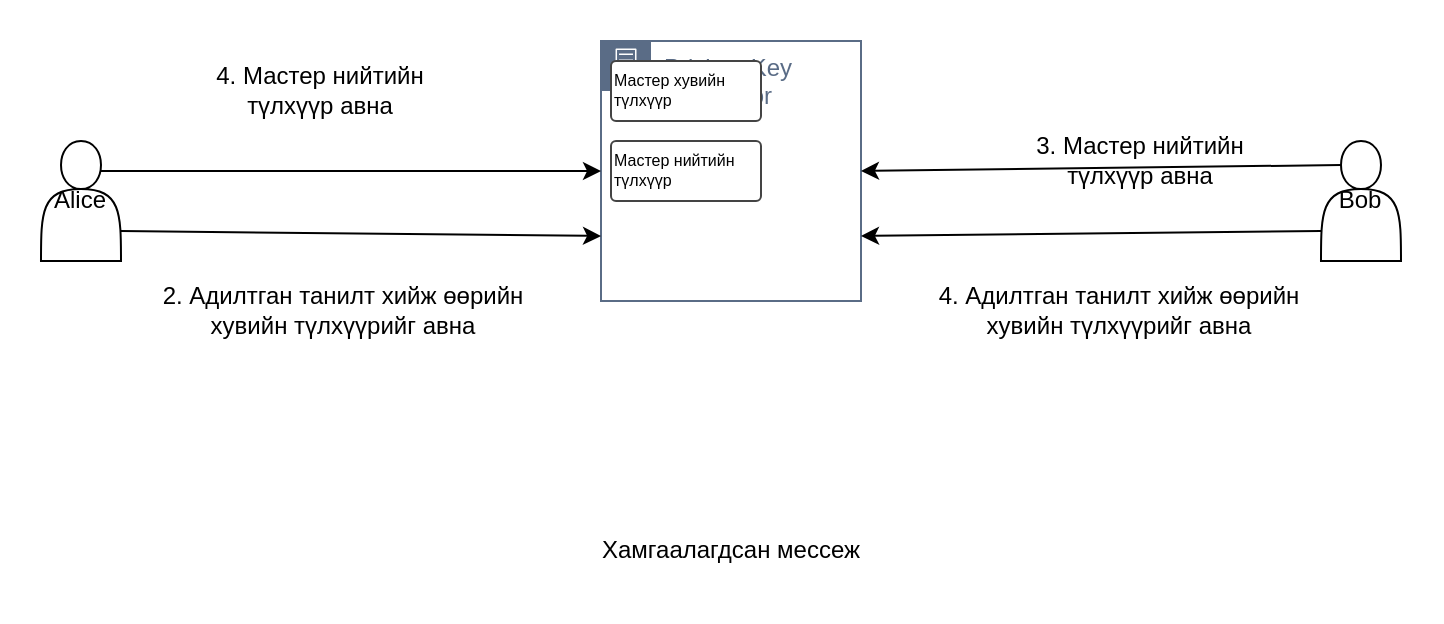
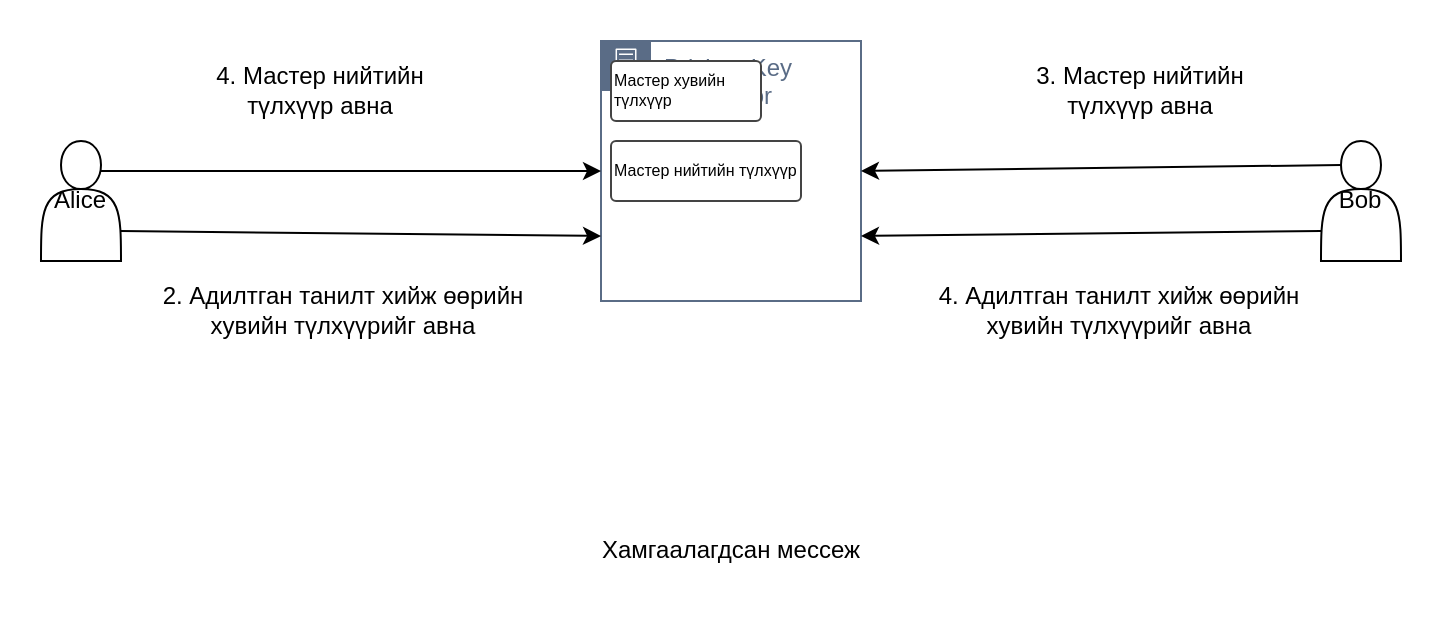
  <mxCell id="0" />
  <mxCell id="1" parent="0" />
  <mxCell id="2" value="Priviate Key Generator" style="points=[[0,0],[0.25,0],[0.5,0],[0.75,0],[1,0],[1,0.25],[1,0.5],[1,0.75],[1,1],[0.75,1],[0.5,1],[0.25,1],[0,1],[0,0.75],[0,0.5],[0,0.25]];outlineConnect=0;gradientColor=none;html=1;whiteSpace=wrap;fontSize=12;fontStyle=0;container=1;pointerEvents=0;collapsible=0;recursiveResize=0;shape=mxgraph.aws4.group;grIcon=mxgraph.aws4.group_on_premise;strokeColor=#5A6C86;fillColor=none;verticalAlign=top;align=left;spacingLeft=30;fontColor=#5A6C86;dashed=0;" vertex="1" parent="1"><mxGeometry x="300" y="20" width="130" height="130" as="geometry" /></mxCell>
  <mxCell id="3" value="Мастер хувийн түлхүүр" style="strokeWidth=1;html=1;shadow=0;dashed=0;shape=mxgraph.ios.iTextInput;strokeColor=#444444;buttonText=;fontSize=8;whiteSpace=wrap;align=left;" vertex="1" parent="2"><mxGeometry x="5" y="10" width="75" height="30" as="geometry" /></mxCell>
- <mxCell id="4" value="Мастер нийтийн түлхүүр" style="strokeWidth=1;html=1;shadow=0;dashed=0;shape=mxgraph.ios.iTextInput;strokeColor=#444444;buttonText=;fontSize=8;whiteSpace=wrap;align=left;" vertex="1" parent="2"><mxGeometry x="5" y="50" width="75" height="30" as="geometry" /></mxCell>
+ <mxCell id="4" value="Мастер нийтийн түлхүүр" style="strokeWidth=1;html=1;shadow=0;dashed=0;shape=mxgraph.ios.iTextInput;strokeColor=#444444;buttonText=;fontSize=8;whiteSpace=wrap;align=left;" vertex="1" parent="2"><mxGeometry x="5" y="50" width="95" height="30" as="geometry" /></mxCell>
  <mxCell id="5" value="Alice" style="shape=actor;whiteSpace=wrap;html=1;" vertex="1" parent="1"><mxGeometry x="20" y="70" width="40" height="60" as="geometry" /></mxCell>
  <mxCell id="6" value="Bob" style="shape=actor;whiteSpace=wrap;html=1;" vertex="1" parent="1"><mxGeometry x="660" y="70" width="40" height="60" as="geometry" /></mxCell>
  <mxCell id="7" value="" style="endArrow=classic;html=1;rounded=0;exitX=0.25;exitY=0.2;exitDx=0;exitDy=0;entryX=1;entryY=0.5;entryDx=0;entryDy=0;exitPerimeter=0;" edge="1" parent="1" source="6" target="2"><mxGeometry width="50" height="50" relative="1" as="geometry"><mxPoint x="380" y="110" as="sourcePoint" /><mxPoint x="450" y="90" as="targetPoint" /></mxGeometry></mxCell>
  <mxCell id="8" value="" style="endArrow=classic;html=1;rounded=0;entryX=0;entryY=0.5;entryDx=0;entryDy=0;exitX=0.75;exitY=0.25;exitDx=0;exitDy=0;exitPerimeter=0;" edge="1" parent="1" source="5" target="2"><mxGeometry width="50" height="50" relative="1" as="geometry"><mxPoint x="60" y="90" as="sourcePoint" /><mxPoint x="290" y="90" as="targetPoint" /><Array as="points" /></mxGeometry></mxCell>
  <mxCell id="9" value="" style="endArrow=classic;html=1;rounded=0;exitX=1;exitY=0.75;exitDx=0;exitDy=0;entryX=0;entryY=0.75;entryDx=0;entryDy=0;" edge="1" parent="1" source="5" target="2"><mxGeometry width="50" height="50" relative="1" as="geometry"><mxPoint x="60" y="180" as="sourcePoint" /><mxPoint x="110" y="130" as="targetPoint" /></mxGeometry></mxCell>
  <mxCell id="10" value="" style="endArrow=classic;html=1;rounded=0;exitX=0;exitY=0.75;exitDx=0;exitDy=0;entryX=1;entryY=0.75;entryDx=0;entryDy=0;" edge="1" parent="1" source="6" target="2"><mxGeometry width="50" height="50" relative="1" as="geometry"><mxPoint x="340" y="230" as="sourcePoint" /><mxPoint x="460" y="150" as="targetPoint" /></mxGeometry></mxCell>
  <mxCell id="11" value="4. Мастер нийтийн түлхүүр авна" style="text;html=1;strokeColor=none;fillColor=none;align=center;verticalAlign=middle;whiteSpace=wrap;rounded=0;" vertex="1" parent="1"><mxGeometry x="100" y="30" width="120" height="30" as="geometry" /></mxCell>
  <mxCell id="12" value="2. Адилтган танилт хийж өөрийн хувийн түлхүүрийг авна" style="text;html=1;strokeColor=none;fillColor=none;align=center;verticalAlign=middle;whiteSpace=wrap;rounded=0;" vertex="1" parent="1"><mxGeometry x="70" y="140" width="202.5" height="30" as="geometry" /></mxCell>
- <mxCell id="13" value="3. Мастер нийтийн түлхүүр авна" style="text;html=1;strokeColor=none;fillColor=none;align=center;verticalAlign=middle;whiteSpace=wrap;rounded=0;" vertex="1" parent="1"><mxGeometry x="510" y="65" width="120" height="30" as="geometry" /></mxCell>
+ <mxCell id="13" value="3. Мастер нийтийн түлхүүр авна" style="text;html=1;strokeColor=none;fillColor=none;align=center;verticalAlign=middle;whiteSpace=wrap;rounded=0;" vertex="1" parent="1"><mxGeometry x="510" y="30" width="120" height="30" as="geometry" /></mxCell>
  <mxCell id="14" value="4. Адилтган танилт хийж өөрийн хувийн түлхүүрийг авна" style="text;html=1;strokeColor=none;fillColor=none;align=center;verticalAlign=middle;whiteSpace=wrap;rounded=0;" vertex="1" parent="1"><mxGeometry x="457.5" y="140" width="202.5" height="30" as="geometry" /></mxCell>
  <mxCell id="15" value="Хамгаалагдсан мессеж" style="text;html=1;strokeColor=none;fillColor=none;align=center;verticalAlign=middle;whiteSpace=wrap;rounded=0;" vertex="1" parent="1"><mxGeometry x="264" y="260" width="202.5" height="30" as="geometry" /></mxCell>
